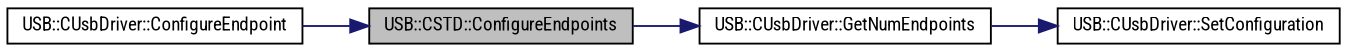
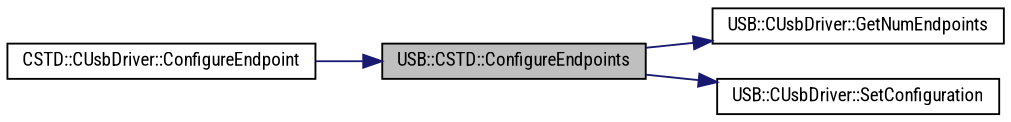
  digraph {
    fontname="Roboto Condensed"
    rankdir=LR
    node [color=black fontname="Roboto Condensed" fontsize=10 shape=record]
    edge [color=midnightblue fontname="Roboto Condensed" fontsize=10 labelfontname=FreeSans labelfontsize=10 style=solid]
    n1 [fillcolor=grey75 fontcolor=black height=0.2 label="USB::CSTD::ConfigureEndpoints" style=filled width=0.4]
    n2 [height=0.2 label="USB::CUsbDriver::GetNumEndpoints" width=0.4]
    n3 [height=0.2 label="USB::CUsbDriver::SetConfiguration" width=0.4]
-   n4 [height=0.2 label="USB::CUsbDriver::ConfigureEndpoint" width=0.4]
+   n4 [height=0.2 label="CSTD::CUsbDriver::ConfigureEndpoint" width=0.4]
    n1 -> n2
-   n2 -> n3
+   n1 -> n3
    n4 -> n1
  }
